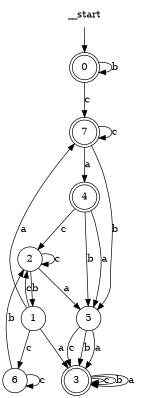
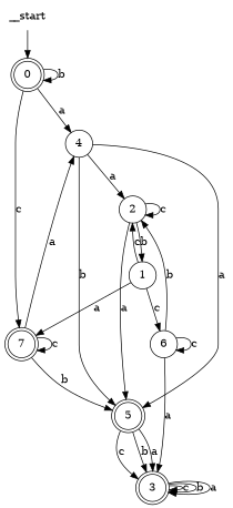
  digraph {
    node [shape=circle]
    __start [shape=none]
    n2 [label=0 shape=doublecircle]
-   n3 [label=4 shape=doublecircle]
+   n3 [label=4]
    n4 [label=7 shape=doublecircle]
    n5 [label=3 shape=doublecircle]
    n6 [label=2]
-   n7 [label=5]
+   n7 [label=5 shape=doublecircle]
    n8 [label=1]
    n9 [label=6]
    __start -> n2
    n2 -> n2 [label=b]
+   n2 -> n3 [label=a]
    n2 -> n4 [label=c]
-   n3 -> n6 [label=c]
+   n3 -> n6 [label=a]
    n3 -> n7 [label=b]
    n3 -> n7 [label=a]
    n4 -> n3 [label=a]
    n4 -> n4 [label=c]
    n4 -> n7 [label=b]
    n5 -> n5 [label=c]
    n5 -> n5 [label=b]
    n5 -> n5 [label=a]
    n6 -> n6 [label=c]
    n6 -> n7 [label=a]
    n6 -> n8 [label=b]
    n7 -> n5 [label=c]
    n7 -> n5 [label=b]
    n7 -> n5 [label=a]
    n8 -> n4 [label=a]
    n8 -> n6 [label=c]
    n8 -> n9 [label=c]
-   n8 -> n5 [label=a]
+   n9 -> n5 [label=a]
    n9 -> n6 [label=b]
    n9 -> n9 [label=c]
  }
